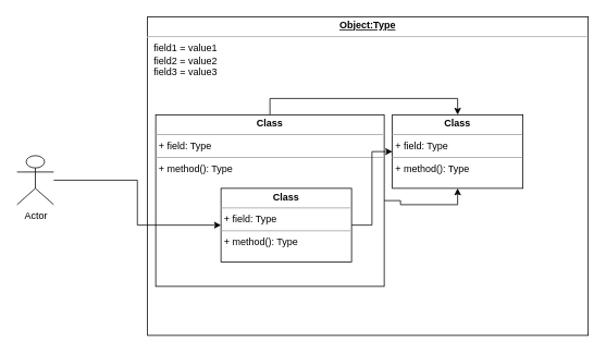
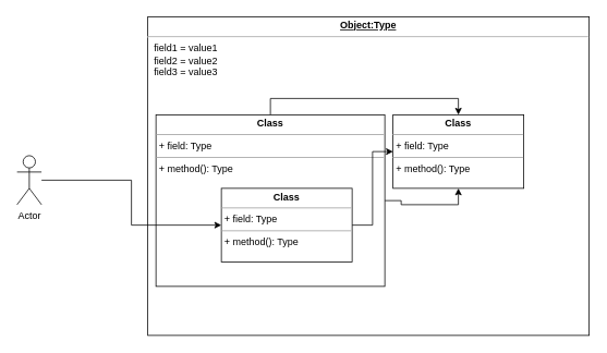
  <mxCell id="0" />
  <mxCell id="1" parent="0" />
  <mxCell id="2" value="&lt;p style=&quot;margin:0px;margin-top:4px;text-align:center;text-decoration:underline;&quot;&gt;&lt;b&gt;Object:Type&lt;/b&gt;&lt;/p&gt;&lt;hr/&gt;&lt;p style=&quot;margin:0px;margin-left:8px;&quot;&gt;field1 = value1&lt;br/&gt;field2 = value2&lt;br&gt;field3 = value3&lt;/p&gt;" style="verticalAlign=top;align=left;overflow=fill;fontSize=12;fontFamily=Helvetica;html=1;" vertex="1" parent="1"><mxGeometry x="180" y="20" width="540" height="390" as="geometry" /></mxCell>
  <mxCell id="3" style="edgeStyle=orthogonalEdgeStyle;rounded=0;orthogonalLoop=1;jettySize=auto;html=1;entryX=0.5;entryY=1;entryDx=0;entryDy=0;" edge="1" parent="1" source="5" target="6"><mxGeometry relative="1" as="geometry" /></mxCell>
  <mxCell id="4" style="edgeStyle=orthogonalEdgeStyle;rounded=0;orthogonalLoop=1;jettySize=auto;html=1;entryX=0.5;entryY=0;entryDx=0;entryDy=0;exitX=0.5;exitY=0;exitDx=0;exitDy=0;" edge="1" parent="1" source="5" target="6"><mxGeometry relative="1" as="geometry" /></mxCell>
  <mxCell id="5" value="&lt;p style=&quot;margin:0px;margin-top:4px;text-align:center;&quot;&gt;&lt;b&gt;Class&lt;/b&gt;&lt;/p&gt;&lt;hr size=&quot;1&quot;/&gt;&lt;p style=&quot;margin:0px;margin-left:4px;&quot;&gt;+ field: Type&lt;/p&gt;&lt;hr size=&quot;1&quot;/&gt;&lt;p style=&quot;margin:0px;margin-left:4px;&quot;&gt;+ method(): Type&lt;/p&gt;" style="verticalAlign=top;align=left;overflow=fill;fontSize=12;fontFamily=Helvetica;html=1;" vertex="1" parent="1"><mxGeometry x="190" y="140" width="280" height="210" as="geometry" /></mxCell>
  <mxCell id="6" value="&lt;p style=&quot;margin:0px;margin-top:4px;text-align:center;&quot;&gt;&lt;b&gt;Class&lt;/b&gt;&lt;/p&gt;&lt;hr size=&quot;1&quot;/&gt;&lt;p style=&quot;margin:0px;margin-left:4px;&quot;&gt;+ field: Type&lt;/p&gt;&lt;hr size=&quot;1&quot;/&gt;&lt;p style=&quot;margin:0px;margin-left:4px;&quot;&gt;+ method(): Type&lt;/p&gt;" style="verticalAlign=top;align=left;overflow=fill;fontSize=12;fontFamily=Helvetica;html=1;" vertex="1" parent="1"><mxGeometry x="480" y="140" width="160" height="90" as="geometry" /></mxCell>
  <mxCell id="7" style="edgeStyle=orthogonalEdgeStyle;rounded=0;orthogonalLoop=1;jettySize=auto;html=1;" edge="1" parent="1" source="8" target="6"><mxGeometry relative="1" as="geometry" /></mxCell>
  <mxCell id="8" value="&lt;p style=&quot;margin:0px;margin-top:4px;text-align:center;&quot;&gt;&lt;b&gt;Class&lt;/b&gt;&lt;/p&gt;&lt;hr size=&quot;1&quot;/&gt;&lt;p style=&quot;margin:0px;margin-left:4px;&quot;&gt;+ field: Type&lt;/p&gt;&lt;hr size=&quot;1&quot;/&gt;&lt;p style=&quot;margin:0px;margin-left:4px;&quot;&gt;+ method(): Type&lt;/p&gt;" style="verticalAlign=top;align=left;overflow=fill;fontSize=12;fontFamily=Helvetica;html=1;" vertex="1" parent="1"><mxGeometry x="270" y="230" width="160" height="90" as="geometry" /></mxCell>
  <mxCell id="9" style="edgeStyle=orthogonalEdgeStyle;rounded=0;orthogonalLoop=1;jettySize=auto;html=1;" edge="1" parent="1" source="10" target="8"><mxGeometry relative="1" as="geometry" /></mxCell>
- <mxCell id="10" value="Actor" style="shape=umlActor;verticalLabelPosition=bottom;labelBackgroundColor=#ffffff;verticalAlign=top;html=1;" vertex="1" parent="1"><mxGeometry x="20" y="190" width="45" height="60" as="geometry" /></mxCell>
+ <mxCell id="10" value="Actor" style="shape=umlActor;verticalLabelPosition=bottom;labelBackgroundColor=#ffffff;verticalAlign=top;html=1;" vertex="1" parent="1"><mxGeometry x="20" y="190" width="30" height="60" as="geometry" /></mxCell>
